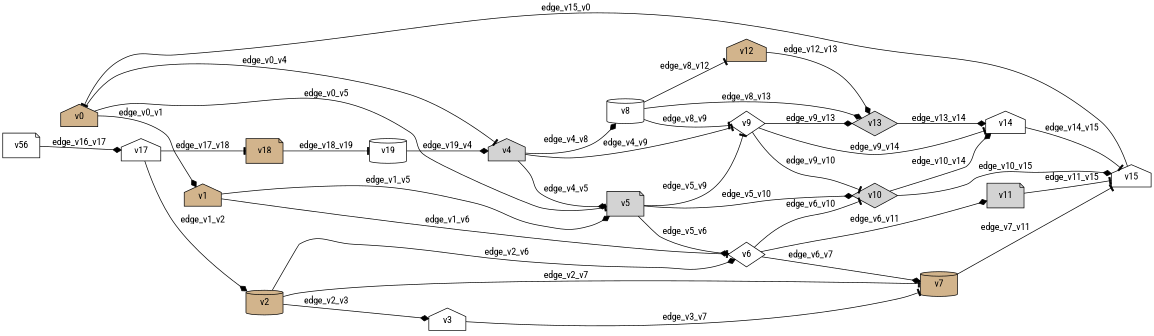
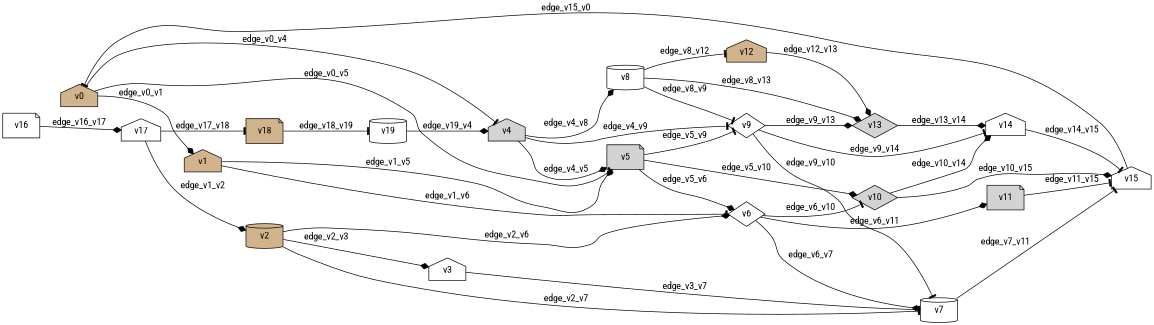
  digraph {
    fontname="Roboto Condensed"
    rankdir=LR
    node [fillcolor=white fontname="Roboto Condensed" player=1 shape=house style=filled]
    edge [arrowhead=diamond discount=0.119 fontname="Roboto Condensed" weight=-1.01]
    v0 [fillcolor=tan]
    v1 [fillcolor=tan player=0]
    v4 [fillcolor=lightgrey]
    v5 [fillcolor=lightgrey shape=note]
    v6 [shape=diamond]
    v8 [player=0 shape=cylinder]
    v9 [shape=diamond]
    v10 [fillcolor=lightgrey shape=diamond]
    v2 [fillcolor=tan shape=cylinder]
    v3
-   v7 [fillcolor=tan player=0 shape=cylinder]
+   v7 [player=0 shape=cylinder]
    v11 [fillcolor=lightgrey shape=note]
    v15 [player=0]
    v12 [fillcolor=tan]
    v13 [fillcolor=lightgrey player=0 shape=diamond]
    v14
-   v16 [shape=note label=v56]
+   v16 [shape=note]
    v17
    v18 [fillcolor=tan shape=note]
    v19 [player=0 shape=cylinder]
    v0 -> v1 [label=edge_v0_v1]
    v0 -> v4 [arrowhead=tee label=edge_v0_v4 weight=-4.20]
    v0 -> v5 [arrowhead=tee label=edge_v0_v5 weight=-3.24]
    v1 -> v5 [label=edge_v1_v5 weight=-3.31]
    v1 -> v6 [arrowhead=tee label=edge_v1_v6 weight=-1.28]
    v4 -> v5 [label=edge_v4_v5 weight=-0.31]
    v4 -> v8 [label=edge_v4_v8 weight=-1.53]
    v4 -> v9 [arrowhead=tee label=edge_v4_v9 weight=-0.74]
    v5 -> v6 [label=edge_v5_v6 weight=-2.66]
    v5 -> v9 [arrowhead=tee label=edge_v5_v9 weight=-2.99]
    v5 -> v10 [label=edge_v5_v10 weight=-2.41]
    v6 -> v10 [arrowhead=tee label=edge_v6_v10 weight=0.68]
    v6 -> v7 [label=edge_v6_v7 weight=0.44]
    v6 -> v11 [label=edge_v6_v11 weight=0.22]
    v8 -> v9 [arrowhead=tee label=edge_v8_v9 weight=-0.54]
    v8 -> v12 [arrowhead=tee label=edge_v8_v12 weight=0.37]
    v8 -> v13 [label=edge_v8_v13 weight=-2.60]
-   v9 -> v10 [arrowhead=tee label=edge_v9_v10 weight=0.21]
+   v9 -> v7 [arrowhead=tee label=edge_v9_v10 weight=0.21]
    v9 -> v13 [label=edge_v9_v13 weight=1.25]
    v9 -> v14 [arrowhead=tee label=edge_v9_v14 weight=-1.17]
    v10 -> v15 [label=edge_v10_v15 weight=-0.68]
    v10 -> v14 [label=edge_v10_v14 weight=1.10]
    v2 -> v6 [label=edge_v2_v6 weight=-1.10]
    v2 -> v3 [label=edge_v2_v3 weight=-1.25]
    v2 -> v7 [arrowhead=tee label=edge_v2_v7 weight=-0.73]
    v3 -> v7 [arrowhead=tee label=edge_v3_v7]
    v7 -> v15 [arrowhead=tee label=edge_v7_v11 weight=-0.52]
    v11 -> v15 [arrowhead=tee label=edge_v11_v15 weight=1.94]
    v15 -> v0 [arrowhead=tee label=edge_v15_v0 weight=-0.79]
    v12 -> v13 [label=edge_v12_v13 weight=-1.91]
    v13 -> v14 [label=edge_v13_v14 weight=2.11]
    v14 -> v15 [arrowhead=tee label=edge_v14_v15 weight=1.88]
    v16 -> v17 [label=edge_v16_v17 weight=-0.96]
    v17 -> v2 [label=edge_v1_v2 weight=-3.15]
    v17 -> v18 [arrowhead=tee label=edge_v17_v18 weight=2.34]
    v18 -> v19 [arrowhead=tee label=edge_v18_v19 weight=4.08]
    v19 -> v4 [label=edge_v19_v4 weight=4.65]
  }
